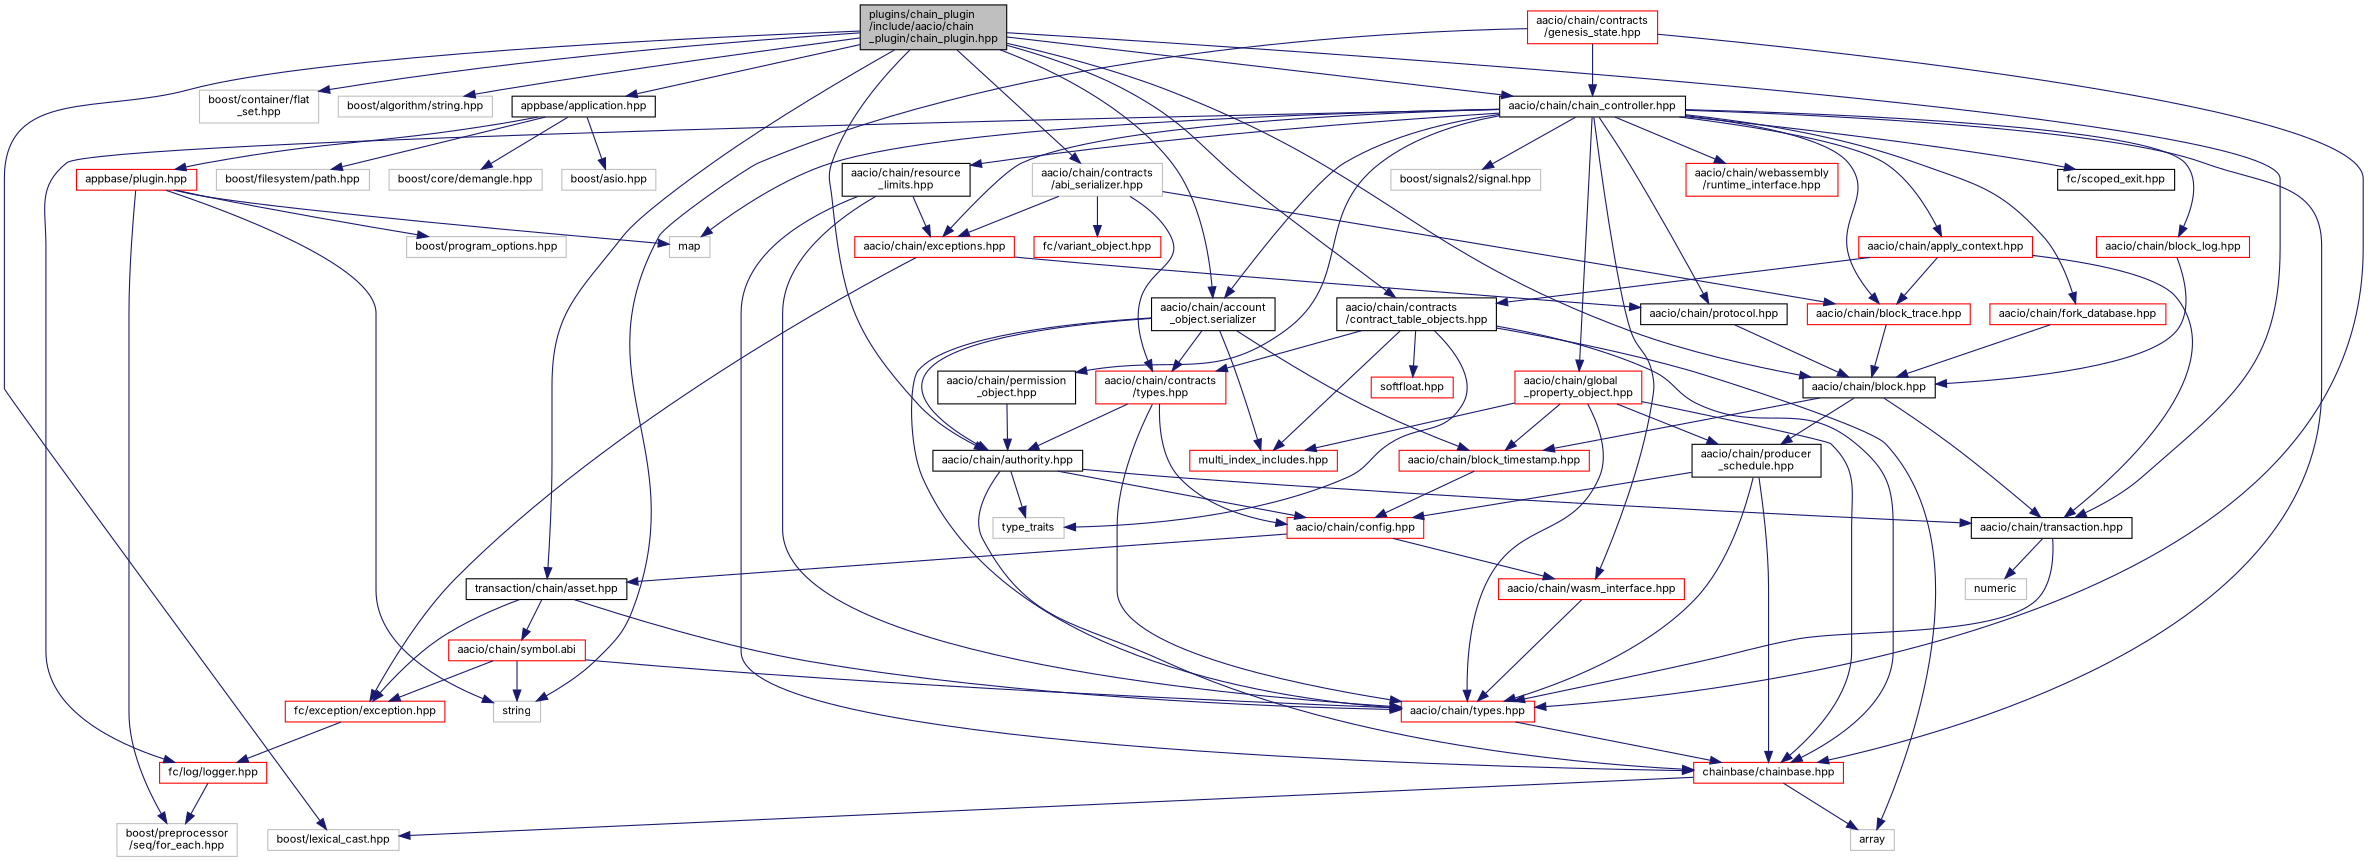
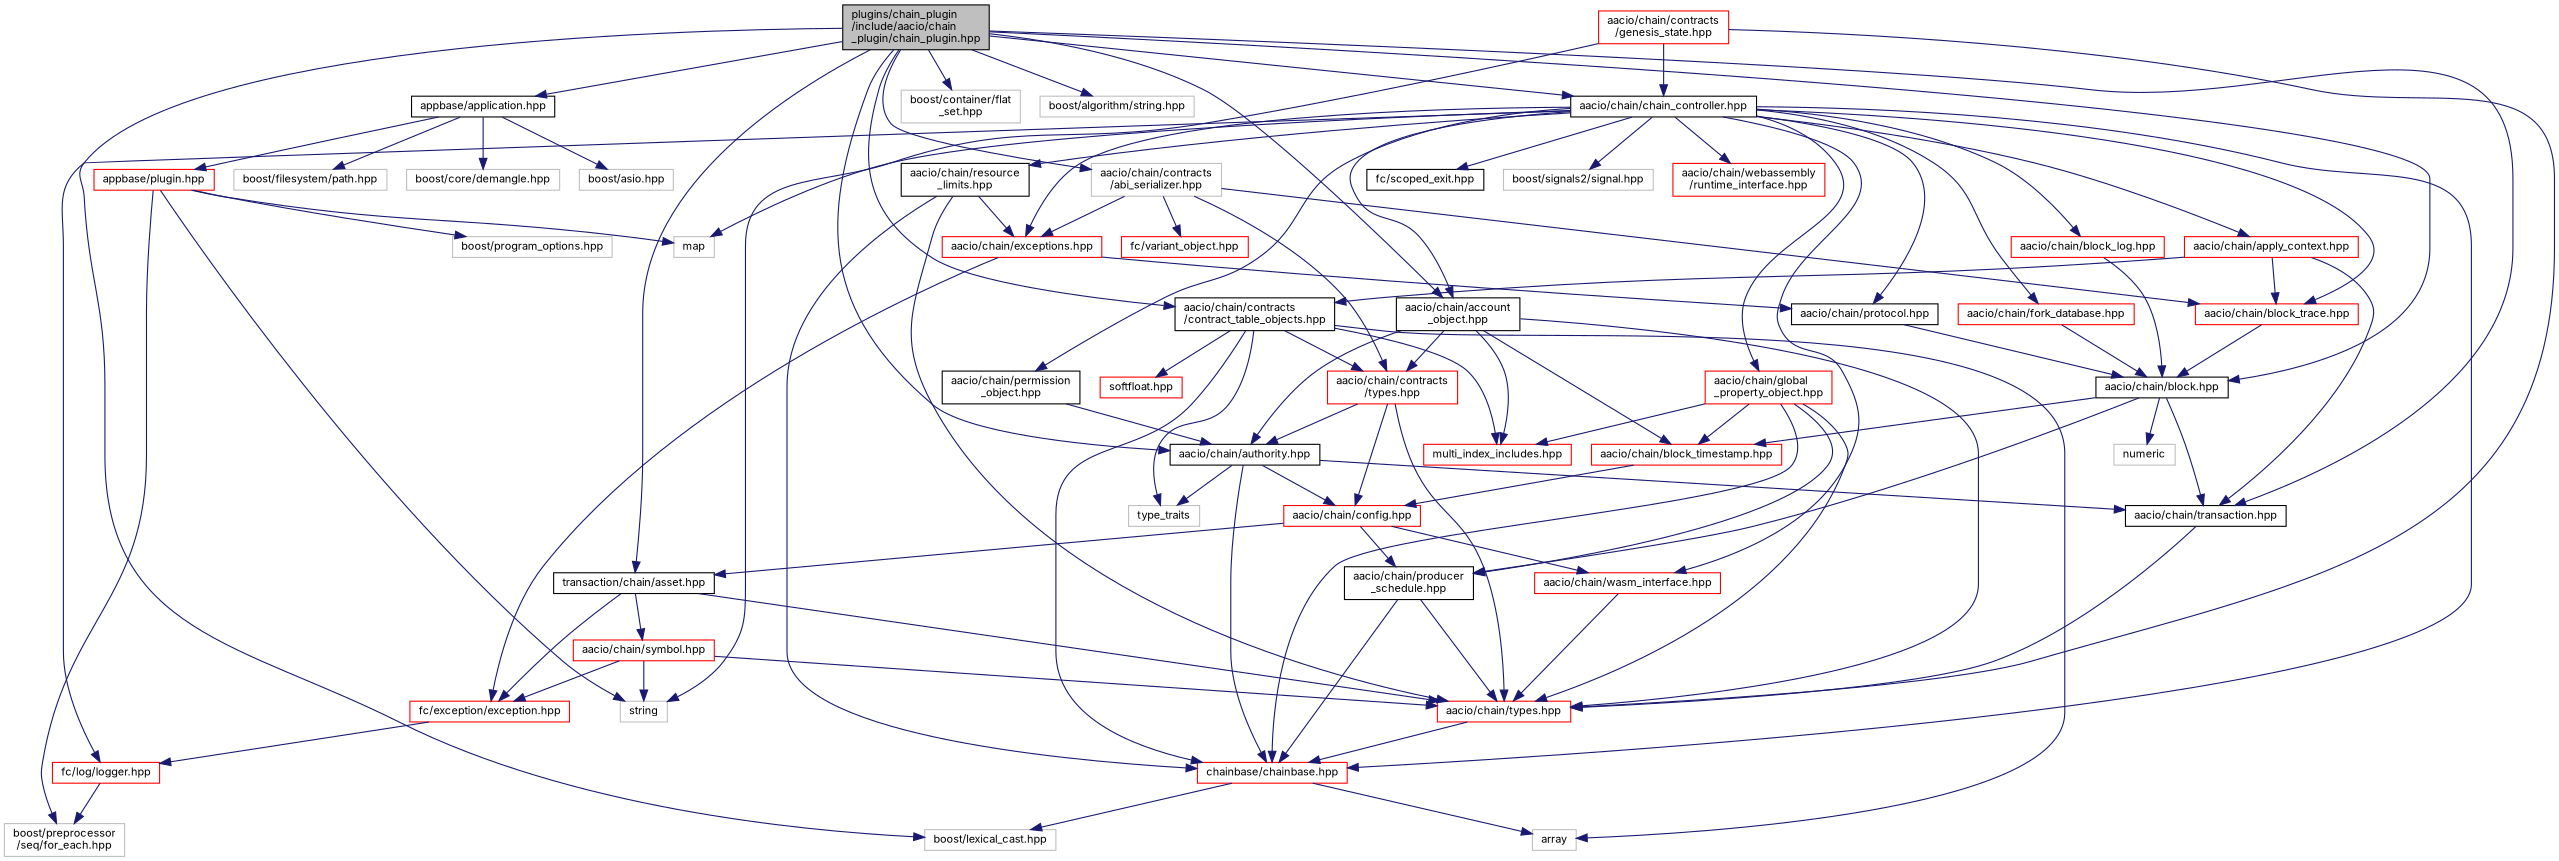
  digraph {
    fontname=Inter
    node [color=red fillcolor=white fontname=Inter fontsize=10 shape=record style=filled]
    edge [color=midnightblue fontname=Inter fontsize=10 labelfontname=Helvetica labelfontsize=10 style=solid]
    n1 [color=black fillcolor=grey75 fontcolor=black height=0.2 label="plugins/chain_plugin\l/include/aacio/chain\l_plugin/chain_plugin.hpp" width=0.4]
    n2 [color=black height=0.2 label="appbase/application.hpp" width=0.4]
    n3 [color=black height=0.2 label="transaction/chain/asset.hpp" width=0.4]
    n4 [color=grey75 height=0.2 label="boost/lexical_cast.hpp" width=0.4]
    n5 [color=black height=0.2 label="aacio/chain/authority.hpp" width=0.4]
    n6 [color=black height=0.2 label="aacio/chain/transaction.hpp" width=0.4]
-   n7 [color=black height=0.2 label="aacio/chain/account\l_object.serializer" width=0.4]
+   n7 [color=black height=0.2 label="aacio/chain/account\l_object.hpp" width=0.4]
    n8 [color=black height=0.2 label="aacio/chain/block.hpp" width=0.4]
    n9 [color=black height=0.2 label="aacio/chain/chain_controller.hpp" width=0.4]
    n10 [color=black height=0.2 label="aacio/chain/contracts\l/contract_table_objects.hpp" width=0.4]
    n11 [color=grey75 height=0.2 label="aacio/chain/contracts\l/abi_serializer.hpp" width=0.4]
    n12 [color=grey75 height=0.2 label="boost/container/flat\l_set.hpp" width=0.4]
    n13 [color=grey75 height=0.2 label="boost/algorithm/string.hpp" width=0.4]
    n14 [height=0.2 label="appbase/plugin.hpp" width=0.4]
    n15 [color=grey75 height=0.2 label="boost/filesystem/path.hpp" width=0.4]
    n16 [color=grey75 height=0.2 label="boost/core/demangle.hpp" width=0.4]
    n17 [color=grey75 height=0.2 label="boost/asio.hpp" width=0.4]
    n18 [height=0.2 label="fc/exception/exception.hpp" width=0.4]
    n19 [height=0.2 label="aacio/chain/types.hpp" width=0.4]
-   n20 [height=0.2 label="aacio/chain/symbol.abi" width=0.4]
+   n20 [height=0.2 label="aacio/chain/symbol.hpp" width=0.4]
    n21 [height=0.2 label="chainbase/chainbase.hpp" width=0.4]
    n22 [height=0.2 label="aacio/chain/config.hpp" width=0.4]
    n23 [color=grey75 height=0.2 label=type_traits width=0.4]
    n24 [color=grey75 height=0.2 label=numeric width=0.4]
    n25 [height=0.2 label="aacio/chain/block_timestamp.hpp" width=0.4]
    n26 [height=0.2 label="aacio/chain/contracts\l/types.hpp" width=0.4]
    n27 [height=0.2 label="multi_index_includes.hpp" width=0.4]
    n28 [color=black height=0.2 label="aacio/chain/producer\l_schedule.hpp" width=0.4]
    n29 [color=grey75 height=0.2 label=map width=0.4]
    n30 [height=0.2 label="fc/log/logger.hpp" width=0.4]
    n31 [height=0.2 label="aacio/chain/wasm_interface.hpp" width=0.4]
    n32 [height=0.2 label="aacio/chain/global\l_property_object.hpp" width=0.4]
    n33 [color=black height=0.2 label="aacio/chain/permission\l_object.hpp" width=0.4]
    n34 [height=0.2 label="aacio/chain/fork_database.hpp" width=0.4]
    n35 [height=0.2 label="aacio/chain/block_log.hpp" width=0.4]
    n36 [height=0.2 label="aacio/chain/block_trace.hpp" width=0.4]
    n37 [color=black height=0.2 label="fc/scoped_exit.hpp" width=0.4]
    n38 [color=grey75 height=0.2 label="boost/signals2/signal.hpp" width=0.4]
    n39 [color=black height=0.2 label="aacio/chain/protocol.hpp" width=0.4]
    n40 [height=0.2 label="aacio/chain/apply_context.hpp" width=0.4]
    n41 [height=0.2 label="aacio/chain/exceptions.hpp" width=0.4]
    n42 [color=black height=0.2 label="aacio/chain/resource\l_limits.hpp" width=0.4]
    n43 [height=0.2 label="aacio/chain/webassembly\l/runtime_interface.hpp" width=0.4]
    n44 [color=grey75 height=0.2 label=array width=0.4]
    n45 [height=0.2 label="softfloat.hpp" width=0.4]
    n46 [height=0.2 label="fc/variant_object.hpp" width=0.4]
    n47 [color=grey75 height=0.2 label="boost/program_options.hpp" width=0.4]
    n48 [color=grey75 height=0.2 label="boost/preprocessor\l/seq/for_each.hpp" width=0.4]
    n49 [color=grey75 height=0.2 label=string width=0.4]
    n50 [height=0.2 label="aacio/chain/contracts\l/genesis_state.hpp" width=0.4]
    n1 -> n2
    n1 -> n3
    n1 -> n4
    n1 -> n5
    n1 -> n6
    n1 -> n7
    n1 -> n8
    n1 -> n9
    n1 -> n10
    n1 -> n11
    n1 -> n12
    n1 -> n13
    n2 -> n14
    n2 -> n15
    n2 -> n16
    n2 -> n17
    n3 -> n18
    n3 -> n19
    n3 -> n20
    n5 -> n6
    n5 -> n21
    n5 -> n22
    n5 -> n23
    n6 -> n19
-   n6 -> n24
+   n8 -> n24
    n7 -> n5
    n7 -> n19
    n7 -> n25
    n7 -> n26
    n7 -> n27
    n8 -> n6
    n8 -> n25
    n8 -> n28
    n9 -> n7
    n9 -> n21
    n9 -> n29
    n9 -> n30
    n9 -> n31
    n9 -> n32
    n9 -> n33
    n9 -> n34
    n9 -> n35
    n9 -> n36
    n9 -> n37
    n9 -> n38
    n9 -> n39
    n9 -> n40
    n9 -> n41
    n9 -> n42
    n9 -> n43
    n10 -> n21
    n10 -> n23
    n10 -> n26
    n10 -> n27
    n10 -> n44
    n10 -> n45
    n11 -> n26
    n11 -> n36
    n11 -> n41
    n11 -> n46
    n14 -> n29
    n14 -> n47
    n14 -> n48
    n14 -> n49
    n18 -> n30
    n19 -> n21
    n20 -> n18
    n20 -> n19
    n20 -> n49
    n21 -> n4
    n21 -> n44
    n22 -> n3
    n22 -> n31
    n25 -> n22
    n26 -> n5
    n26 -> n19
    n26 -> n22
    n28 -> n19
    n28 -> n21
-   n28 -> n22
+   n22 -> n28
    n30 -> n48
    n31 -> n19
    n32 -> n19
    n32 -> n21
    n32 -> n25
    n32 -> n27
    n32 -> n28
    n33 -> n5
    n34 -> n8
    n35 -> n8
    n36 -> n8
    n39 -> n8
    n40 -> n6
    n40 -> n10
    n40 -> n36
    n41 -> n18
    n41 -> n39
    n42 -> n19
    n42 -> n21
    n42 -> n41
    n50 -> n9
    n50 -> n19
    n50 -> n49
  }
